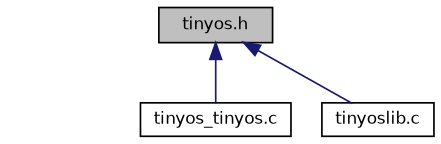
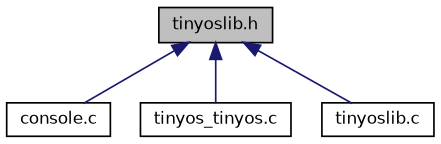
  digraph {
    node [color=black fillcolor=white fontname=Helvetica fontsize=10 shape=record style=filled]
    edge [color=midnightblue dir=back fontname=Helvetica fontsize=10 labelfontname=Helvetica labelfontsize=10 style=solid]
-   n1 [fillcolor=grey75 fontcolor=black height=0.2 label="tinyos.h" width=0.4]
+   n1 [fillcolor=grey75 fontcolor=black height=0.2 label="tinyoslib.h" width=0.4]
+   n2 [height=0.2 label="console.c" width=0.4]
    n3 [height=0.2 label="tinyos_tinyos.c" width=0.4]
    n4 [height=0.2 label="tinyoslib.c" width=0.4]
+   n1 -> n2
    n1 -> n3
    n1 -> n4
  }
